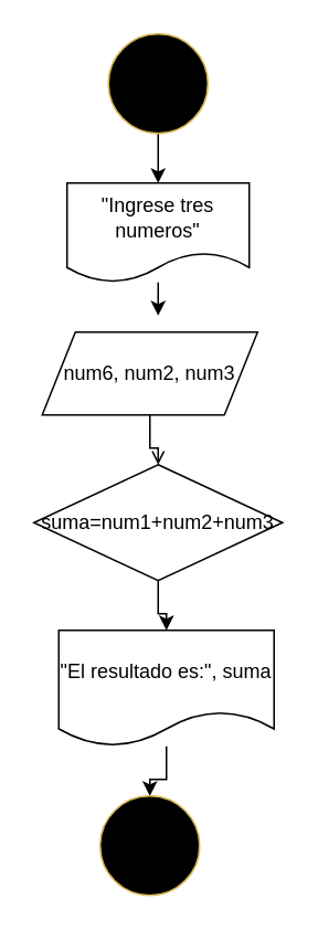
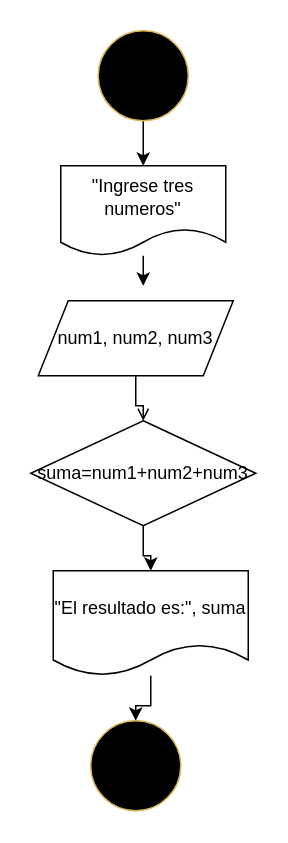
  <mxCell id="0" />
  <mxCell id="1" parent="0" />
  <mxCell id="2" style="edgeStyle=orthogonalEdgeStyle;rounded=0;orthogonalLoop=1;jettySize=auto;html=1;entryX=0.5;entryY=0;entryDx=0;entryDy=0;" edge="1" parent="1" source="3" target="5"><mxGeometry relative="1" as="geometry" /></mxCell>
  <mxCell id="3" value="" style="ellipse;whiteSpace=wrap;html=1;aspect=fixed;fillColor=#000000;strokeColor=#d6b656;" vertex="1" parent="1"><mxGeometry x="65" y="20" width="60" height="60" as="geometry" /></mxCell>
  <mxCell id="4" style="edgeStyle=orthogonalEdgeStyle;rounded=0;orthogonalLoop=1;jettySize=auto;html=1;" edge="1" parent="1" source="5"><mxGeometry relative="1" as="geometry"><mxPoint x="95" y="190" as="targetPoint" /></mxGeometry></mxCell>
  <mxCell id="5" value="&quot;Ingrese tres numeros&quot;" style="shape=document;whiteSpace=wrap;html=1;boundedLbl=1;" vertex="1" parent="1"><mxGeometry x="40" y="110" width="110" height="60" as="geometry" /></mxCell>
  <mxCell id="6" value="" style="edgeStyle=orthogonalEdgeStyle;rounded=0;orthogonalLoop=1;jettySize=auto;html=1;endArrow=open;" edge="1" parent="1" source="7" target="9"><mxGeometry relative="1" as="geometry" /></mxCell>
- <mxCell id="7" value="num6, num2, num3" style="shape=parallelogram;perimeter=parallelogramPerimeter;whiteSpace=wrap;html=1;fixedSize=1;" vertex="1" parent="1"><mxGeometry x="25" y="200" width="130" height="50" as="geometry" /></mxCell>
+ <mxCell id="7" value="num1, num2, num3" style="shape=parallelogram;perimeter=parallelogramPerimeter;whiteSpace=wrap;html=1;fixedSize=1;" vertex="1" parent="1"><mxGeometry x="25" y="200" width="130" height="50" as="geometry" /></mxCell>
  <mxCell id="8" style="edgeStyle=orthogonalEdgeStyle;rounded=0;orthogonalLoop=1;jettySize=auto;html=1;entryX=0.5;entryY=0;entryDx=0;entryDy=0;" edge="1" parent="1" source="9" target="11"><mxGeometry relative="1" as="geometry" /></mxCell>
  <mxCell id="9" value="suma=num1+num2+num3" style="rhombus;whiteSpace=wrap;html=1;" vertex="1" parent="1"><mxGeometry x="20" y="280" width="150" height="70" as="geometry" /></mxCell>
  <mxCell id="10" style="edgeStyle=orthogonalEdgeStyle;rounded=0;orthogonalLoop=1;jettySize=auto;html=1;" edge="1" parent="1" source="11" target="12"><mxGeometry relative="1" as="geometry" /></mxCell>
  <mxCell id="11" value="&quot;El resultado es:&quot;, suma" style="shape=document;whiteSpace=wrap;html=1;boundedLbl=1;" vertex="1" parent="1"><mxGeometry x="35" y="380" width="130" height="70" as="geometry" /></mxCell>
  <mxCell id="12" value="" style="ellipse;whiteSpace=wrap;html=1;aspect=fixed;fillColor=#000000;strokeColor=#d6b656;" vertex="1" parent="1"><mxGeometry x="60" y="480" width="60" height="60" as="geometry" /></mxCell>
